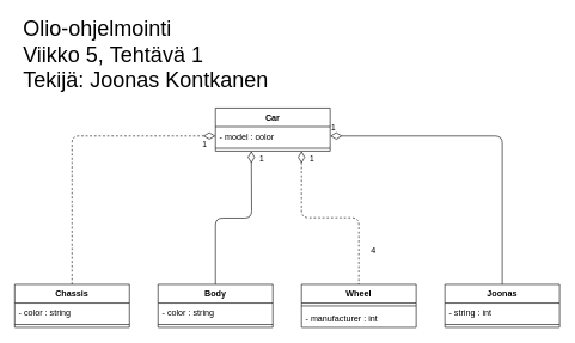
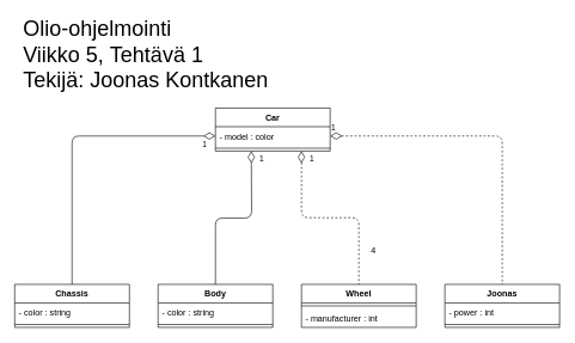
  <mxCell id="0" />
  <mxCell id="1" parent="0" />
  <mxCell id="2" value="Car" style="swimlane;fontStyle=1;align=center;verticalAlign=top;childLayout=stackLayout;horizontal=1;startSize=26;horizontalStack=0;resizeParent=1;resizeParentMax=0;resizeLast=0;collapsible=1;marginBottom=0;" vertex="1" parent="1"><mxGeometry x="300" y="150" width="160" height="60" as="geometry"><mxRectangle x="320" y="150" width="50" height="26" as="alternateBounds" /></mxGeometry></mxCell>
  <mxCell id="3" value="- model : color" style="text;strokeColor=none;fillColor=none;align=left;verticalAlign=top;spacingLeft=4;spacingRight=4;overflow=hidden;rotatable=0;points=[[0,0.5],[1,0.5]];portConstraint=eastwest;" vertex="1" parent="2"><mxGeometry y="26" width="160" height="26" as="geometry" /></mxCell>
  <mxCell id="4" value="" style="line;strokeWidth=1;fillColor=none;align=left;verticalAlign=middle;spacingTop=-1;spacingLeft=3;spacingRight=3;rotatable=0;labelPosition=right;points=[];portConstraint=eastwest;" vertex="1" parent="2"><mxGeometry y="52" width="160" height="8" as="geometry" /></mxCell>
  <mxCell id="5" value="Body" style="swimlane;fontStyle=1;align=center;verticalAlign=top;childLayout=stackLayout;horizontal=1;startSize=26;horizontalStack=0;resizeParent=1;resizeParentMax=0;resizeLast=0;collapsible=1;marginBottom=0;" vertex="1" parent="1"><mxGeometry x="220" y="396" width="160" height="60" as="geometry" /></mxCell>
  <mxCell id="6" value="- color : string" style="text;strokeColor=none;fillColor=none;align=left;verticalAlign=top;spacingLeft=4;spacingRight=4;overflow=hidden;rotatable=0;points=[[0,0.5],[1,0.5]];portConstraint=eastwest;" vertex="1" parent="5"><mxGeometry y="26" width="160" height="26" as="geometry" /></mxCell>
  <mxCell id="7" value="" style="line;strokeWidth=1;fillColor=none;align=left;verticalAlign=middle;spacingTop=-1;spacingLeft=3;spacingRight=3;rotatable=0;labelPosition=right;points=[];portConstraint=eastwest;" vertex="1" parent="5"><mxGeometry y="52" width="160" height="8" as="geometry" /></mxCell>
  <mxCell id="8" value="Joonas" style="swimlane;fontStyle=1;align=center;verticalAlign=top;childLayout=stackLayout;horizontal=1;startSize=26;horizontalStack=0;resizeParent=1;resizeParentMax=0;resizeLast=0;collapsible=1;marginBottom=0;" vertex="1" parent="1"><mxGeometry x="620" y="396" width="160" height="60" as="geometry" /></mxCell>
- <mxCell id="9" value="- string : int" style="text;strokeColor=none;fillColor=none;align=left;verticalAlign=top;spacingLeft=4;spacingRight=4;overflow=hidden;rotatable=0;points=[[0,0.5],[1,0.5]];portConstraint=eastwest;" vertex="1" parent="8"><mxGeometry y="26" width="160" height="26" as="geometry" /></mxCell>
+ <mxCell id="9" value="- power : int" style="text;strokeColor=none;fillColor=none;align=left;verticalAlign=top;spacingLeft=4;spacingRight=4;overflow=hidden;rotatable=0;points=[[0,0.5],[1,0.5]];portConstraint=eastwest;" vertex="1" parent="8"><mxGeometry y="26" width="160" height="26" as="geometry" /></mxCell>
  <mxCell id="10" value="" style="line;strokeWidth=1;fillColor=none;align=left;verticalAlign=middle;spacingTop=-1;spacingLeft=3;spacingRight=3;rotatable=0;labelPosition=right;points=[];portConstraint=eastwest;" vertex="1" parent="8"><mxGeometry y="52" width="160" height="8" as="geometry" /></mxCell>
  <mxCell id="11" value="Wheel" style="swimlane;fontStyle=1;align=center;verticalAlign=top;childLayout=stackLayout;horizontal=1;startSize=26;horizontalStack=0;resizeParent=1;resizeParentMax=0;resizeLast=0;collapsible=1;marginBottom=0;" vertex="1" parent="1"><mxGeometry x="420" y="396" width="160" height="60" as="geometry" /></mxCell>
  <mxCell id="12" value="" style="line;strokeWidth=1;fillColor=none;align=left;verticalAlign=middle;spacingTop=-1;spacingLeft=3;spacingRight=3;rotatable=0;labelPosition=right;points=[];portConstraint=eastwest;" vertex="1" parent="11"><mxGeometry y="26" width="160" height="8" as="geometry" /></mxCell>
  <mxCell id="13" value="- manufacturer : int" style="text;strokeColor=none;fillColor=none;align=left;verticalAlign=top;spacingLeft=4;spacingRight=4;overflow=hidden;rotatable=0;points=[[0,0.5],[1,0.5]];portConstraint=eastwest;" vertex="1" parent="11"><mxGeometry y="34" width="160" height="26" as="geometry" /></mxCell>
  <mxCell id="14" value="Chassis" style="swimlane;fontStyle=1;align=center;verticalAlign=top;childLayout=stackLayout;horizontal=1;startSize=26;horizontalStack=0;resizeParent=1;resizeParentMax=0;resizeLast=0;collapsible=1;marginBottom=0;" vertex="1" parent="1"><mxGeometry y="396" width="160" height="60" as="geometry" x="20" /></mxCell>
  <mxCell id="15" value="- color : string" style="text;strokeColor=none;fillColor=none;align=left;verticalAlign=top;spacingLeft=4;spacingRight=4;overflow=hidden;rotatable=0;points=[[0,0.5],[1,0.5]];portConstraint=eastwest;" vertex="1" parent="14"><mxGeometry y="26" width="160" height="26" as="geometry" /></mxCell>
  <mxCell id="16" value="" style="line;strokeWidth=1;fillColor=none;align=left;verticalAlign=middle;spacingTop=-1;spacingLeft=3;spacingRight=3;rotatable=0;labelPosition=right;points=[];portConstraint=eastwest;" vertex="1" parent="14"><mxGeometry y="52" width="160" height="8" as="geometry" /></mxCell>
- <mxCell id="17" value="1" style="endArrow=none;html=1;endSize=12;startArrow=diamondThin;startSize=14;startFill=0;edgeStyle=orthogonalEdgeStyle;align=left;verticalAlign=bottom;entryX=0.5;entryY=0;entryDx=0;entryDy=0;exitX=0;exitY=0.5;exitDx=0;exitDy=0;endFill=0;dashed=1;" edge="1" parent="1" source="3" target="14"><mxGeometry x="-0.902" y="21" relative="1" as="geometry"><mxPoint x="341" y="300" as="sourcePoint" /><mxPoint x="510" y="460" as="targetPoint" /><mxPoint as="offset" /></mxGeometry></mxCell>
+ <mxCell id="17" value="1" style="endArrow=none;html=1;endSize=12;startArrow=diamondThin;startSize=14;startFill=0;edgeStyle=orthogonalEdgeStyle;align=left;verticalAlign=bottom;entryX=0.5;entryY=0;entryDx=0;entryDy=0;exitX=0;exitY=0.5;exitDx=0;exitDy=0;endFill=0;" edge="1" parent="1" source="3" target="14"><mxGeometry x="-0.902" y="21" relative="1" as="geometry"><mxPoint x="341" y="300" as="sourcePoint" /><mxPoint x="510" y="460" as="targetPoint" /><mxPoint as="offset" /></mxGeometry></mxCell>
  <mxCell id="18" value="1" style="endArrow=none;html=1;endSize=12;startArrow=diamondThin;startSize=14;startFill=0;edgeStyle=orthogonalEdgeStyle;align=left;verticalAlign=bottom;entryX=0.5;entryY=0;entryDx=0;entryDy=0;endFill=0;" edge="1" parent="1" target="5"><mxGeometry x="-0.831" y="10" relative="1" as="geometry"><mxPoint x="350" y="210" as="sourcePoint" /><mxPoint x="570" y="350" as="targetPoint" /><mxPoint as="offset" /></mxGeometry></mxCell>
  <mxCell id="19" value="1" style="endArrow=none;html=1;endSize=12;startArrow=diamondThin;startSize=14;startFill=0;edgeStyle=orthogonalEdgeStyle;align=left;verticalAlign=bottom;exitX=0.75;exitY=1;exitDx=0;exitDy=0;entryX=0.5;entryY=0;entryDx=0;entryDy=0;endFill=0;dashed=1;" edge="1" parent="1" source="2" target="11"><mxGeometry x="-0.85" y="10" relative="1" as="geometry"><mxPoint x="350" y="460" as="sourcePoint" /><mxPoint x="510" y="460" as="targetPoint" /><Array as="points"><mxPoint x="420" y="303" /><mxPoint x="500" y="303" /></Array><mxPoint as="offset" /></mxGeometry></mxCell>
- <mxCell id="20" value="1" style="endArrow=none;html=1;endSize=12;startArrow=diamondThin;startSize=14;startFill=0;edgeStyle=orthogonalEdgeStyle;align=left;verticalAlign=bottom;exitX=1;exitY=0.5;exitDx=0;exitDy=0;entryX=0.5;entryY=0;entryDx=0;entryDy=0;endFill=0;" edge="1" parent="1" source="3" target="8"><mxGeometry x="-1" y="3" relative="1" as="geometry"><mxPoint x="350" y="460" as="sourcePoint" /><mxPoint x="510" y="460" as="targetPoint" /><Array as="points"><mxPoint x="700" y="189" /></Array></mxGeometry></mxCell>
+ <mxCell id="20" value="1" style="endArrow=none;html=1;endSize=12;startArrow=diamondThin;startSize=14;startFill=0;edgeStyle=orthogonalEdgeStyle;align=left;verticalAlign=bottom;exitX=1;exitY=0.5;exitDx=0;exitDy=0;entryX=0.5;entryY=0;entryDx=0;entryDy=0;endFill=0;dashed=1;" edge="1" parent="1" source="3" target="8"><mxGeometry x="-1" y="3" relative="1" as="geometry"><mxPoint x="350" y="460" as="sourcePoint" /><mxPoint x="510" y="460" as="targetPoint" /><Array as="points"><mxPoint x="700" y="189" /></Array></mxGeometry></mxCell>
  <mxCell id="21" value="4" style="text;html=1;resizable=0;autosize=1;align=center;verticalAlign=middle;points=[];fillColor=none;strokeColor=none;rounded=0;" vertex="1" parent="1"><mxGeometry x="510" y="340" width="20" height="20" as="geometry" /></mxCell>
  <mxCell id="22" value="&lt;span style=&quot;&quot;&gt;Olio-ohjelmointi&lt;/span&gt;&lt;br style=&quot;&quot;&gt;&lt;span style=&quot;&quot;&gt;Viikko 5,&amp;nbsp;&lt;/span&gt;&lt;span style=&quot;&quot;&gt;Tehtävä 1&lt;/span&gt;&lt;span style=&quot;&quot;&gt;&lt;br&gt;&lt;/span&gt;&lt;div style=&quot;&quot;&gt;Tekijä: Joonas Kontkanen&lt;/div&gt;" style="text;html=1;align=left;verticalAlign=middle;resizable=0;points=[];autosize=1;fontSize=30;" vertex="1" parent="1"><mxGeometry x="30" y="20" width="360" height="110" as="geometry" /></mxCell>
